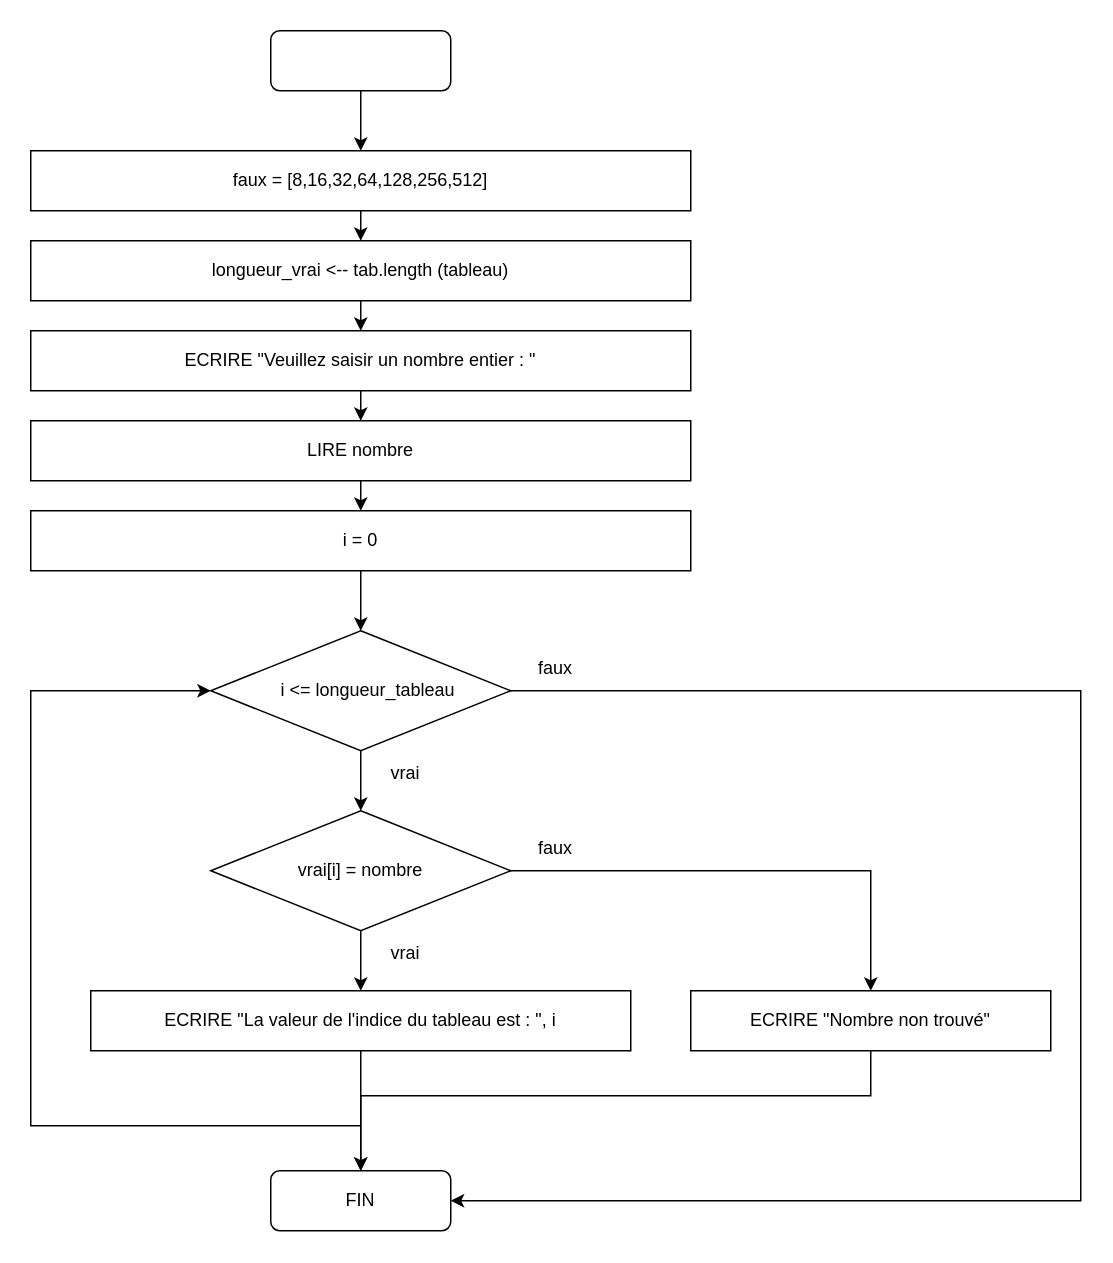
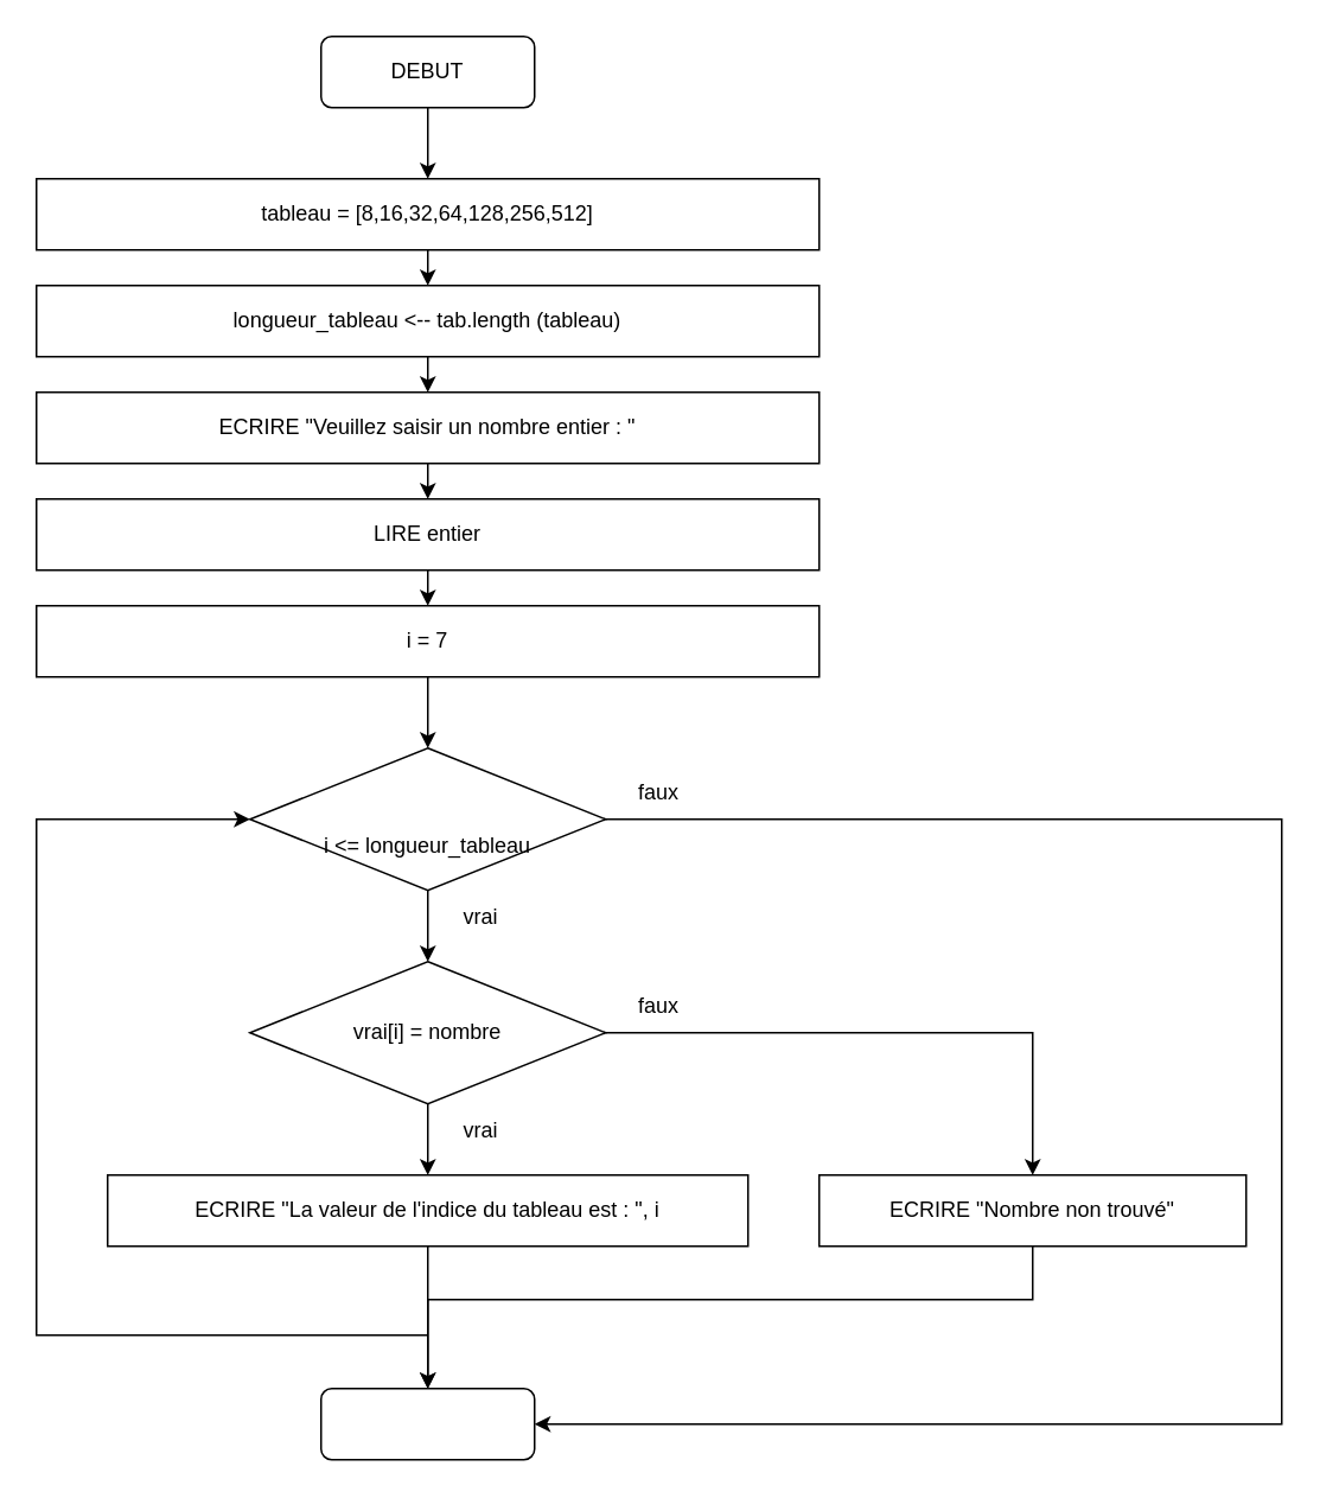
  <mxCell id="0" />
  <mxCell id="1" parent="0" />
  <mxCell id="2" value="" style="rounded=1;whiteSpace=wrap;html=1;fillColor=none;" vertex="1" parent="1"><mxGeometry x="180" y="20" width="120" height="40" as="geometry" /></mxCell>
+ <mxCell id="3" value="DEBUT" style="text;html=1;strokeColor=none;fillColor=none;align=center;verticalAlign=middle;whiteSpace=wrap;rounded=0;" vertex="1" parent="1"><mxGeometry x="210" y="25" width="60" height="30" as="geometry" /></mxCell>
  <mxCell id="4" value="" style="rounded=0;whiteSpace=wrap;html=1;fillColor=none;" vertex="1" parent="1"><mxGeometry x="20" y="100" width="440" height="40" as="geometry" /></mxCell>
- <mxCell id="5" value="faux = [8,16,32,64,128,256,512]" style="text;html=1;strokeColor=none;fillColor=none;align=center;verticalAlign=middle;whiteSpace=wrap;rounded=0;" vertex="1" parent="1"><mxGeometry x="30" y="105" width="420" height="30" as="geometry" /></mxCell>
+ <mxCell id="5" value="tableau = [8,16,32,64,128,256,512]" style="text;html=1;strokeColor=none;fillColor=none;align=center;verticalAlign=middle;whiteSpace=wrap;rounded=0;" vertex="1" parent="1"><mxGeometry x="30" y="105" width="420" height="30" as="geometry" /></mxCell>
  <mxCell id="6" value="" style="rounded=0;whiteSpace=wrap;html=1;fillColor=none;" vertex="1" parent="1"><mxGeometry x="20" y="160" width="440" height="40" as="geometry" /></mxCell>
- <mxCell id="7" value="longueur_vrai &amp;lt;-- tab.length (tableau)" style="text;html=1;strokeColor=none;fillColor=none;align=center;verticalAlign=middle;whiteSpace=wrap;rounded=0;" vertex="1" parent="1"><mxGeometry x="30" y="165" width="420" height="30" as="geometry" /></mxCell>
+ <mxCell id="7" value="longueur_tableau &amp;lt;-- tab.length (tableau)" style="text;html=1;strokeColor=none;fillColor=none;align=center;verticalAlign=middle;whiteSpace=wrap;rounded=0;" vertex="1" parent="1"><mxGeometry x="30" y="165" width="420" height="30" as="geometry" /></mxCell>
  <mxCell id="8" value="" style="rounded=0;whiteSpace=wrap;html=1;fillColor=none;" vertex="1" parent="1"><mxGeometry x="20" y="220" width="440" height="40" as="geometry" /></mxCell>
  <mxCell id="9" value="ECRIRE &quot;Veuillez saisir un nombre entier : &quot;" style="text;html=1;strokeColor=none;fillColor=none;align=center;verticalAlign=middle;whiteSpace=wrap;rounded=0;" vertex="1" parent="1"><mxGeometry x="30" y="225" width="420" height="30" as="geometry" /></mxCell>
  <mxCell id="10" value="" style="rounded=0;whiteSpace=wrap;html=1;fillColor=none;" vertex="1" parent="1"><mxGeometry x="20" y="280" width="440" height="40" as="geometry" /></mxCell>
- <mxCell id="11" value="LIRE nombre" style="text;html=1;strokeColor=none;fillColor=none;align=center;verticalAlign=middle;whiteSpace=wrap;rounded=0;" vertex="1" parent="1"><mxGeometry x="30" y="285" width="420" height="30" as="geometry" /></mxCell>
+ <mxCell id="11" value="LIRE entier" style="text;html=1;strokeColor=none;fillColor=none;align=center;verticalAlign=middle;whiteSpace=wrap;rounded=0;" vertex="1" parent="1"><mxGeometry x="30" y="285" width="420" height="30" as="geometry" /></mxCell>
  <mxCell id="12" value="" style="endArrow=classic;html=1;rounded=0;exitX=0.5;exitY=1;exitDx=0;exitDy=0;entryX=0.5;entryY=0;entryDx=0;entryDy=0;entryPerimeter=0;" edge="1" parent="1" source="2" target="4"><mxGeometry width="50" height="50" relative="1" as="geometry"><mxPoint x="230" y="380" as="sourcePoint" /><mxPoint x="280" y="330" as="targetPoint" /></mxGeometry></mxCell>
  <mxCell id="13" value="" style="endArrow=classic;html=1;rounded=0;exitX=0.5;exitY=1;exitDx=0;exitDy=0;entryX=0.5;entryY=0;entryDx=0;entryDy=0;" edge="1" parent="1" source="4" target="6"><mxGeometry width="50" height="50" relative="1" as="geometry"><mxPoint x="230" y="380" as="sourcePoint" /><mxPoint x="280" y="330" as="targetPoint" /></mxGeometry></mxCell>
  <mxCell id="14" value="" style="endArrow=classic;html=1;rounded=0;exitX=0.5;exitY=1;exitDx=0;exitDy=0;entryX=0.5;entryY=0;entryDx=0;entryDy=0;" edge="1" parent="1" source="6" target="8"><mxGeometry width="50" height="50" relative="1" as="geometry"><mxPoint x="240" y="250" as="sourcePoint" /><mxPoint x="290" y="200" as="targetPoint" /></mxGeometry></mxCell>
  <mxCell id="15" value="" style="endArrow=classic;html=1;rounded=0;exitX=0.5;exitY=1;exitDx=0;exitDy=0;entryX=0.5;entryY=0;entryDx=0;entryDy=0;" edge="1" parent="1" source="8" target="10"><mxGeometry width="50" height="50" relative="1" as="geometry"><mxPoint x="240" y="250" as="sourcePoint" /><mxPoint x="290" y="200" as="targetPoint" /></mxGeometry></mxCell>
  <mxCell id="16" style="edgeStyle=orthogonalEdgeStyle;rounded=0;orthogonalLoop=1;jettySize=auto;html=1;exitX=0.5;exitY=1;exitDx=0;exitDy=0;entryX=0.5;entryY=0;entryDx=0;entryDy=0;" edge="1" parent="1" source="18" target="26"><mxGeometry relative="1" as="geometry" /></mxCell>
  <mxCell id="17" style="edgeStyle=orthogonalEdgeStyle;rounded=0;orthogonalLoop=1;jettySize=auto;html=1;exitX=1;exitY=0.5;exitDx=0;exitDy=0;entryX=1;entryY=0.5;entryDx=0;entryDy=0;" edge="1" parent="1" source="18" target="34"><mxGeometry relative="1" as="geometry"><Array as="points"><mxPoint x="720" y="460" /><mxPoint x="720" y="800" /></Array></mxGeometry></mxCell>
  <mxCell id="18" value="" style="rhombus;whiteSpace=wrap;html=1;fillColor=none;" vertex="1" parent="1"><mxGeometry x="140" y="420" width="200" height="80" as="geometry" /></mxCell>
  <mxCell id="19" value="" style="rounded=0;whiteSpace=wrap;html=1;fillColor=none;" vertex="1" parent="1"><mxGeometry x="20" y="340" width="440" height="40" as="geometry" /></mxCell>
- <mxCell id="20" value="i = 0" style="text;html=1;strokeColor=none;fillColor=none;align=center;verticalAlign=middle;whiteSpace=wrap;rounded=0;" vertex="1" parent="1"><mxGeometry x="30" y="345" width="420" height="30" as="geometry" /></mxCell>
+ <mxCell id="20" value="i = 7" style="text;html=1;strokeColor=none;fillColor=none;align=center;verticalAlign=middle;whiteSpace=wrap;rounded=0;" vertex="1" parent="1"><mxGeometry x="30" y="345" width="420" height="30" as="geometry" /></mxCell>
  <mxCell id="21" value="" style="endArrow=classic;html=1;rounded=0;exitX=0.5;exitY=1;exitDx=0;exitDy=0;entryX=0.5;entryY=0;entryDx=0;entryDy=0;" edge="1" parent="1" source="10" target="19"><mxGeometry width="50" height="50" relative="1" as="geometry"><mxPoint x="200" y="490" as="sourcePoint" /><mxPoint x="250" y="440" as="targetPoint" /></mxGeometry></mxCell>
- <mxCell id="22" value="i &amp;lt;= longueur_tableau" style="text;html=1;strokeColor=none;fillColor=none;align=center;verticalAlign=middle;whiteSpace=wrap;rounded=0;" vertex="1" parent="1"><mxGeometry x="180" y="445" width="130" height="30" as="geometry" /></mxCell>
+ <mxCell id="22" value="i &amp;lt;= longueur_tableau" style="text;html=1;strokeColor=none;fillColor=none;align=center;verticalAlign=middle;whiteSpace=wrap;rounded=0;" vertex="1" parent="1"><mxGeometry x="175" y="460" width="130" height="30" as="geometry" /></mxCell>
  <mxCell id="23" value="" style="endArrow=classic;html=1;rounded=0;exitX=0.5;exitY=1;exitDx=0;exitDy=0;entryX=0.5;entryY=0;entryDx=0;entryDy=0;" edge="1" parent="1" source="19" target="18"><mxGeometry width="50" height="50" relative="1" as="geometry"><mxPoint x="200" y="480" as="sourcePoint" /><mxPoint x="250" y="430" as="targetPoint" /></mxGeometry></mxCell>
  <mxCell id="24" style="edgeStyle=orthogonalEdgeStyle;rounded=0;orthogonalLoop=1;jettySize=auto;html=1;entryX=0.5;entryY=0;entryDx=0;entryDy=0;" edge="1" parent="1" source="26" target="29"><mxGeometry relative="1" as="geometry" /></mxCell>
  <mxCell id="25" style="edgeStyle=orthogonalEdgeStyle;rounded=0;orthogonalLoop=1;jettySize=auto;html=1;exitX=1;exitY=0.5;exitDx=0;exitDy=0;entryX=0.5;entryY=0;entryDx=0;entryDy=0;" edge="1" parent="1" source="26" target="32"><mxGeometry relative="1" as="geometry" /></mxCell>
  <mxCell id="26" value="" style="rhombus;whiteSpace=wrap;html=1;fillColor=none;" vertex="1" parent="1"><mxGeometry x="140" y="540" width="200" height="80" as="geometry" /></mxCell>
  <mxCell id="27" value="vrai[i] = nombre" style="text;html=1;strokeColor=none;fillColor=none;align=center;verticalAlign=middle;whiteSpace=wrap;rounded=0;" vertex="1" parent="1"><mxGeometry x="180" y="565" width="120" height="30" as="geometry" /></mxCell>
  <mxCell id="28" style="edgeStyle=orthogonalEdgeStyle;rounded=0;orthogonalLoop=1;jettySize=auto;html=1;exitX=0.5;exitY=1;exitDx=0;exitDy=0;entryX=0.5;entryY=0;entryDx=0;entryDy=0;" edge="1" parent="1" source="29" target="34"><mxGeometry relative="1" as="geometry" /></mxCell>
  <mxCell id="29" value="" style="rounded=0;whiteSpace=wrap;html=1;fillColor=none;" vertex="1" parent="1"><mxGeometry x="60" y="660" width="360" height="40" as="geometry" /></mxCell>
  <mxCell id="30" value="ECRIRE &quot;La valeur de l'indice du tableau est : &quot;, i" style="text;html=1;strokeColor=none;fillColor=none;align=center;verticalAlign=middle;whiteSpace=wrap;rounded=0;" vertex="1" parent="1"><mxGeometry x="70" y="665" width="340" height="30" as="geometry" /></mxCell>
  <mxCell id="31" style="edgeStyle=orthogonalEdgeStyle;rounded=0;orthogonalLoop=1;jettySize=auto;html=1;exitX=0.5;exitY=1;exitDx=0;exitDy=0;entryX=0.5;entryY=0;entryDx=0;entryDy=0;" edge="1" parent="1" source="32" target="34"><mxGeometry relative="1" as="geometry"><Array as="points"><mxPoint x="580" y="730" /><mxPoint x="240" y="730" /></Array></mxGeometry></mxCell>
  <mxCell id="32" value="" style="rounded=0;whiteSpace=wrap;html=1;fillColor=none;" vertex="1" parent="1"><mxGeometry x="460" y="660" width="240" height="40" as="geometry" /></mxCell>
  <mxCell id="33" value="ECRIRE &quot;Nombre non trouvé&quot;" style="text;html=1;strokeColor=none;fillColor=none;align=center;verticalAlign=middle;whiteSpace=wrap;rounded=0;" vertex="1" parent="1"><mxGeometry x="470" y="665" width="220" height="30" as="geometry" /></mxCell>
  <mxCell id="34" value="" style="rounded=1;whiteSpace=wrap;html=1;fillColor=none;" vertex="1" parent="1"><mxGeometry x="180" y="780" width="120" height="40" as="geometry" /></mxCell>
- <mxCell id="35" value="FIN" style="text;html=1;strokeColor=none;fillColor=none;align=center;verticalAlign=middle;whiteSpace=wrap;rounded=0;" vertex="1" parent="1"><mxGeometry x="190" y="785" width="100" height="30" as="geometry" /></mxCell>
  <mxCell id="36" value="" style="endArrow=classic;html=1;rounded=0;entryX=0;entryY=0.5;entryDx=0;entryDy=0;" edge="1" parent="1" target="18"><mxGeometry width="50" height="50" relative="1" as="geometry"><mxPoint x="240" y="750" as="sourcePoint" /><mxPoint x="120" y="460" as="targetPoint" /><Array as="points"><mxPoint x="20" y="750" /><mxPoint x="20" y="460" /></Array></mxGeometry></mxCell>
  <mxCell id="37" value="faux" style="text;html=1;strokeColor=none;fillColor=none;align=center;verticalAlign=middle;whiteSpace=wrap;rounded=0;" vertex="1" parent="1"><mxGeometry x="340" y="430" width="60" height="30" as="geometry" /></mxCell>
  <mxCell id="38" value="vrai" style="text;html=1;strokeColor=none;fillColor=none;align=center;verticalAlign=middle;whiteSpace=wrap;rounded=0;" vertex="1" parent="1"><mxGeometry x="240" y="500" width="60" height="30" as="geometry" /></mxCell>
  <mxCell id="39" value="vrai" style="text;html=1;strokeColor=none;fillColor=none;align=center;verticalAlign=middle;whiteSpace=wrap;rounded=0;" vertex="1" parent="1"><mxGeometry x="240" y="620" width="60" height="30" as="geometry" /></mxCell>
  <mxCell id="40" value="faux" style="text;html=1;strokeColor=none;fillColor=none;align=center;verticalAlign=middle;whiteSpace=wrap;rounded=0;" vertex="1" parent="1"><mxGeometry x="340" y="550" width="60" height="30" as="geometry" /></mxCell>
